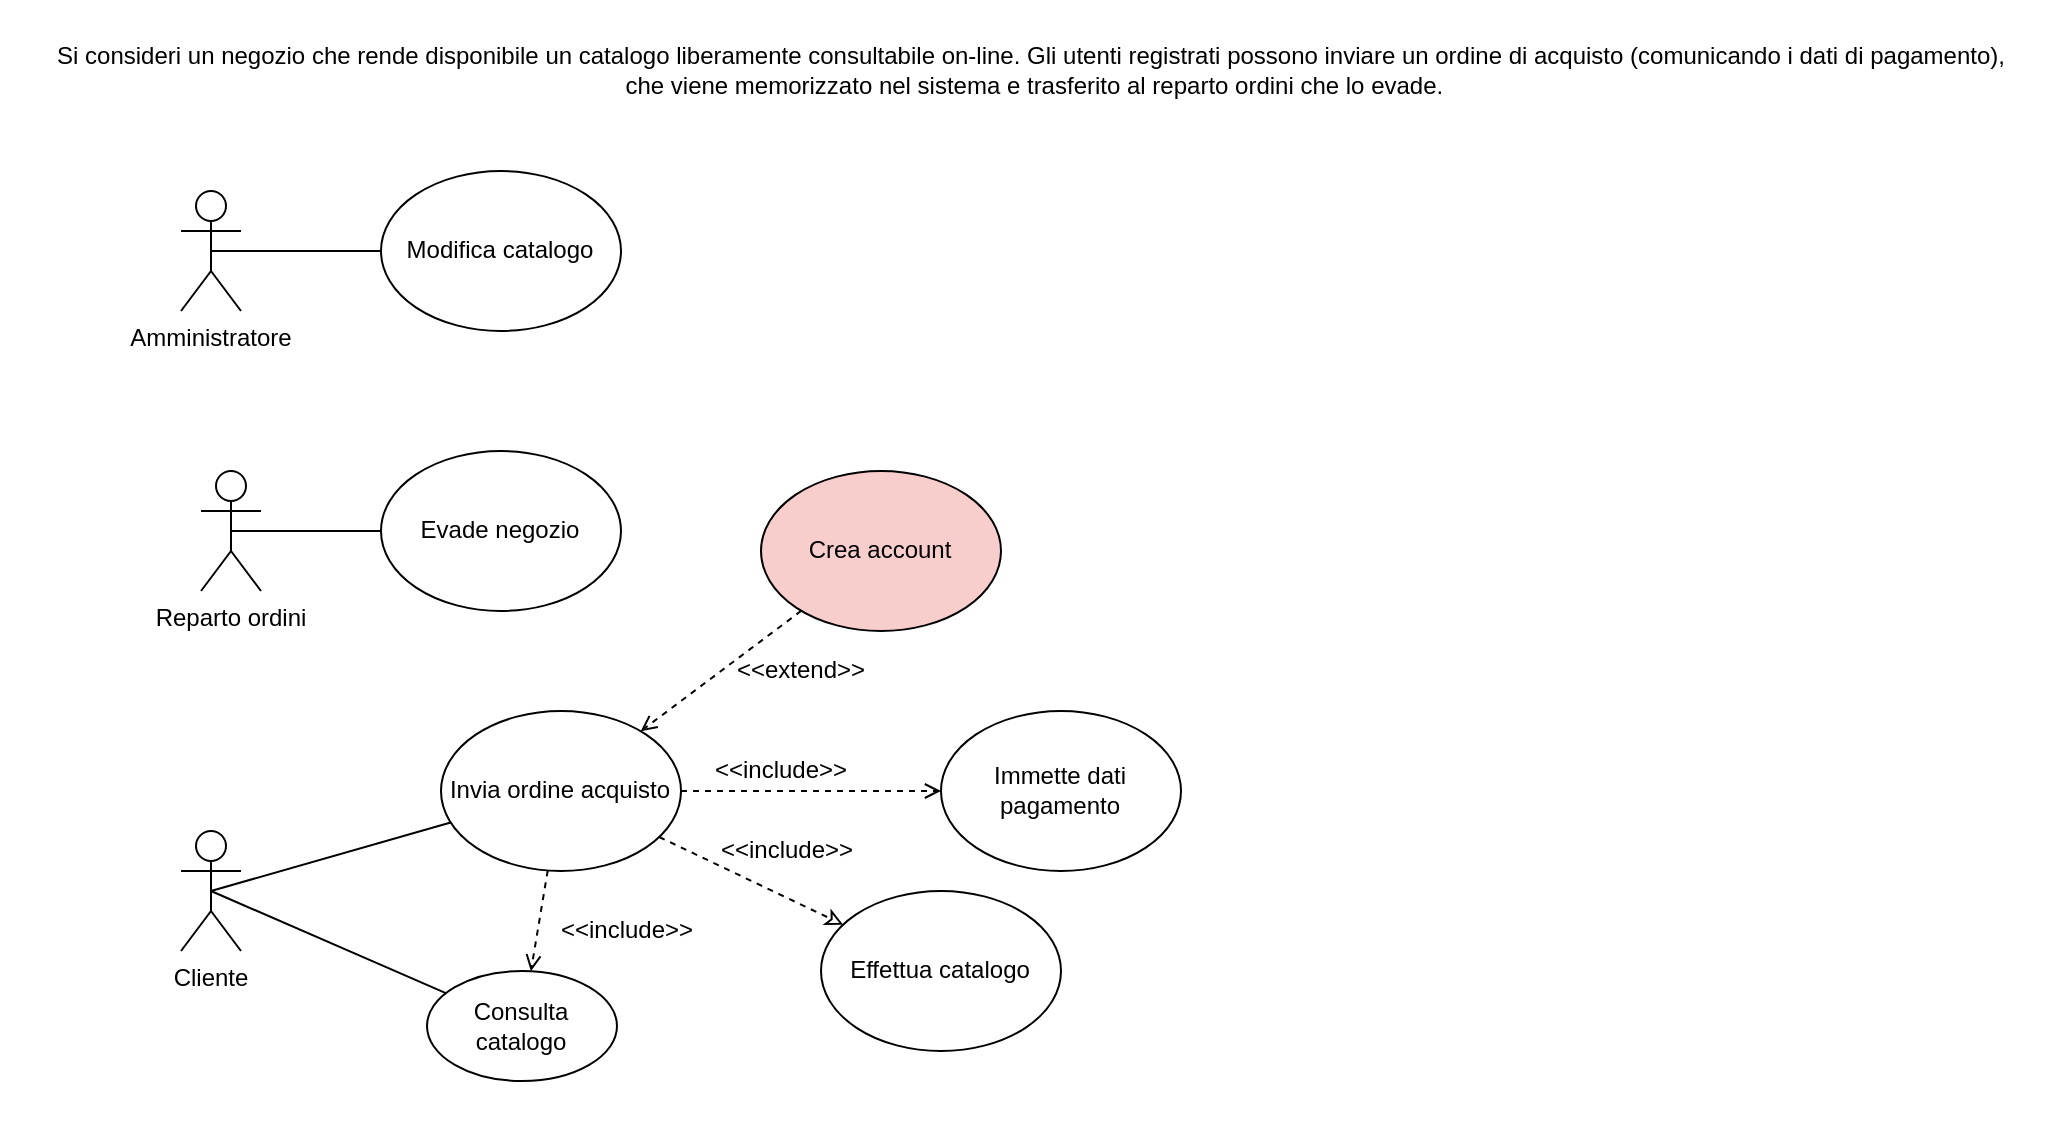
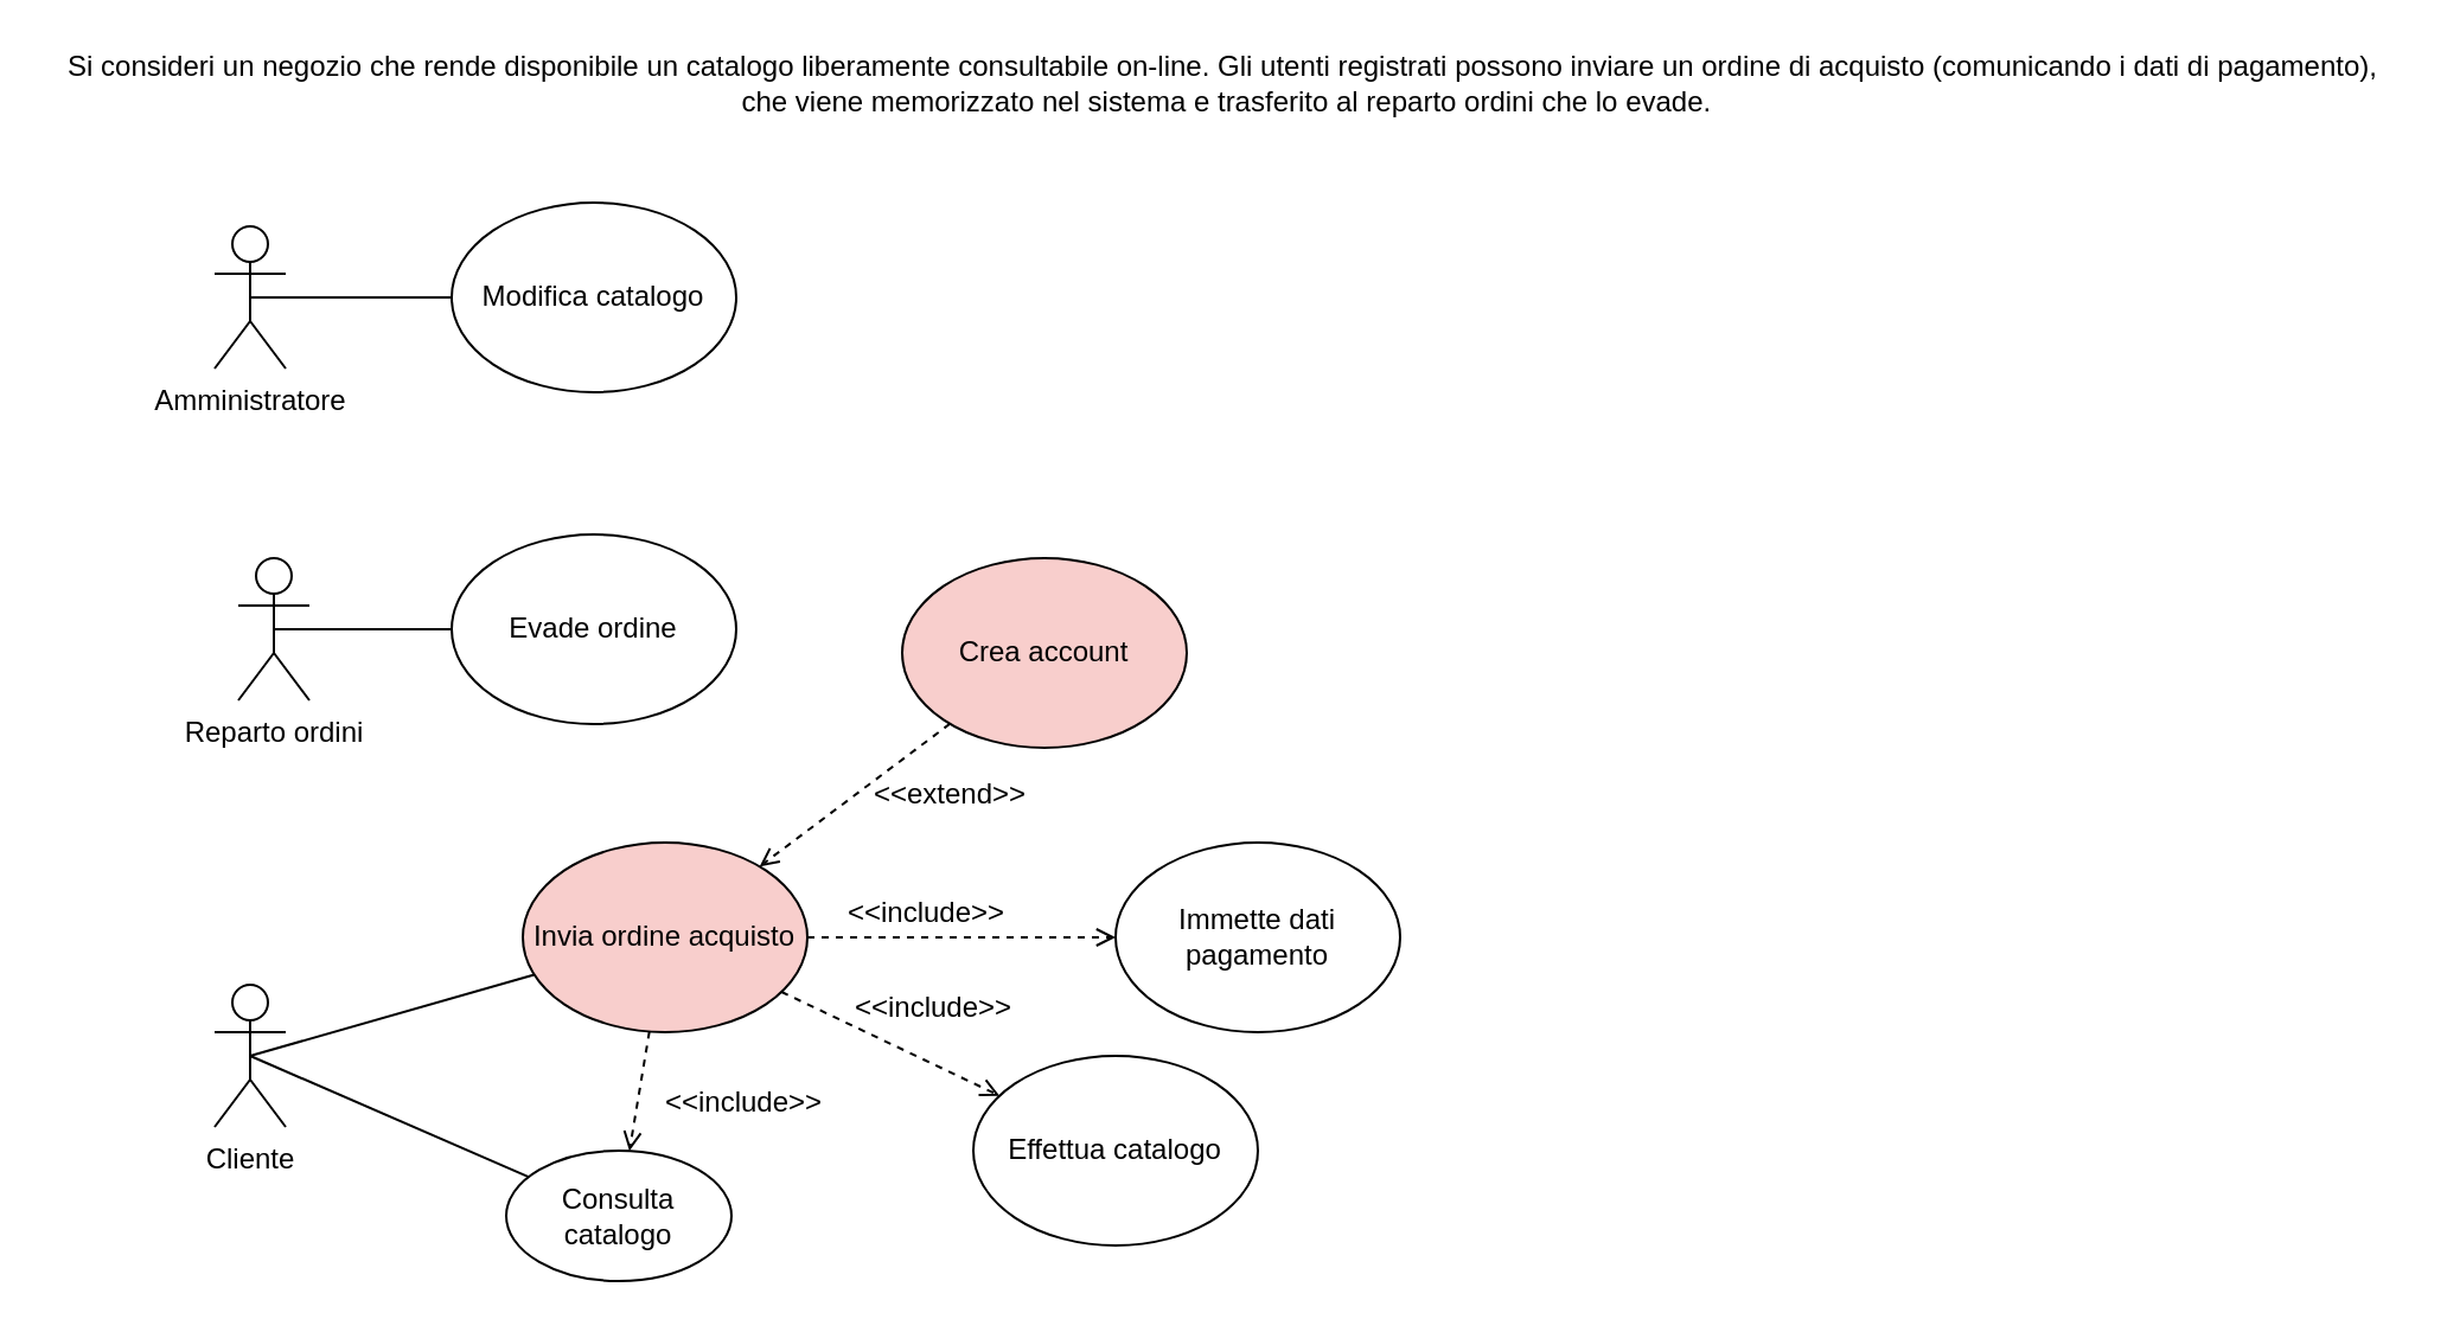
  <mxCell id="0" />
  <mxCell id="1" parent="0" />
  <mxCell id="2" value="&lt;font style=&quot;font-size: 12px&quot;&gt;&lt;span style=&quot;left: 110.996px ; top: 277.971px ; font-family: sans-serif ; transform: scalex(1.001)&quot; dir=&quot;ltr&quot;&gt;Si consideri un negozio che rende disponibile un catalogo&amp;nbsp;&lt;/span&gt;&lt;span style=&quot;left: 110.996px ; top: 323.755px ; font-family: sans-serif ; transform: scalex(1.001)&quot; dir=&quot;ltr&quot;&gt;liberamente consultabile on-line. Gli utenti registrati&amp;nbsp;&lt;/span&gt;&lt;span style=&quot;left: 110.996px ; top: 369.539px ; font-family: sans-serif ; transform: scalex(0.997)&quot; dir=&quot;ltr&quot;&gt;possono inviare un ordine di acquisto (comunicando i dati di&amp;nbsp;&lt;/span&gt;&lt;span style=&quot;left: 110.996px ; top: 415.32px ; font-family: sans-serif ; transform: scalex(0.997)&quot; dir=&quot;ltr&quot;&gt;pagamento),&lt;br&gt;&amp;nbsp;che viene memorizzato nel sistema e trasferito&amp;nbsp;&lt;/span&gt;&lt;span style=&quot;left: 110.996px ; top: 461.104px ; font-family: sans-serif ; transform: scalex(0.998)&quot; dir=&quot;ltr&quot;&gt;al reparto ordini che lo evade.&lt;/span&gt;&lt;/font&gt;" style="text;html=1;align=center;verticalAlign=middle;resizable=0;points=[];autosize=1;strokeColor=none;fillColor=none;" vertex="1" parent="1"><mxGeometry x="20" y="20" width="990" height="30" as="geometry" /></mxCell>
  <mxCell id="3" value="Reparto ordini" style="shape=umlActor;verticalLabelPosition=bottom;verticalAlign=top;html=1;outlineConnect=0;" vertex="1" parent="1"><mxGeometry x="100" y="235" width="30" height="60" as="geometry" /></mxCell>
  <mxCell id="4" value="Amministratore" style="shape=umlActor;verticalLabelPosition=bottom;verticalAlign=top;html=1;outlineConnect=0;" vertex="1" parent="1"><mxGeometry x="90" y="95" width="30" height="60" as="geometry" /></mxCell>
  <mxCell id="5" value="Cliente" style="shape=umlActor;verticalLabelPosition=bottom;verticalAlign=top;html=1;outlineConnect=0;" vertex="1" parent="1"><mxGeometry x="90" y="415" width="30" height="60" as="geometry" /></mxCell>
  <mxCell id="6" value="Consulta catalogo" style="ellipse;whiteSpace=wrap;html=1;" vertex="1" parent="1"><mxGeometry x="213" y="485" width="95" height="55" as="geometry" /></mxCell>
- <mxCell id="7" value="Invia ordine acquisto" style="ellipse;whiteSpace=wrap;html=1;" vertex="1" parent="1"><mxGeometry x="220" y="355" width="120" height="80" as="geometry" /></mxCell>
- <mxCell id="8" value="Evade negozio" style="ellipse;whiteSpace=wrap;html=1;" vertex="1" parent="1"><mxGeometry x="190" y="225" width="120" height="80" as="geometry" /></mxCell>
+ <mxCell id="7" value="Invia ordine acquisto" style="ellipse;whiteSpace=wrap;html=1;fillColor=#f8cecc;" vertex="1" parent="1"><mxGeometry x="220" y="355" width="120" height="80" as="geometry" /></mxCell>
+ <mxCell id="8" value="Evade ordine" style="ellipse;whiteSpace=wrap;html=1;" vertex="1" parent="1"><mxGeometry x="190" y="225" width="120" height="80" as="geometry" /></mxCell>
  <mxCell id="9" value="Modifica catalogo" style="ellipse;whiteSpace=wrap;html=1;" vertex="1" parent="1"><mxGeometry x="190" y="85" width="120" height="80" as="geometry" /></mxCell>
  <mxCell id="10" value="" style="endArrow=none;html=1;exitX=0.5;exitY=0.5;exitDx=0;exitDy=0;exitPerimeter=0;" edge="1" parent="1" source="4" target="9"><mxGeometry width="50" height="50" relative="1" as="geometry"><mxPoint x="360" y="435" as="sourcePoint" /><mxPoint x="410" y="385" as="targetPoint" /></mxGeometry></mxCell>
  <mxCell id="11" value="" style="endArrow=none;html=1;entryX=0.5;entryY=0.5;entryDx=0;entryDy=0;entryPerimeter=0;" edge="1" parent="1" source="6" target="5"><mxGeometry width="50" height="50" relative="1" as="geometry"><mxPoint x="360" y="505" as="sourcePoint" /><mxPoint x="110" y="455" as="targetPoint" /></mxGeometry></mxCell>
  <mxCell id="12" value="" style="endArrow=none;html=1;exitX=0.5;exitY=0.5;exitDx=0;exitDy=0;exitPerimeter=0;" edge="1" parent="1" source="5" target="7"><mxGeometry width="50" height="50" relative="1" as="geometry"><mxPoint x="370" y="515" as="sourcePoint" /><mxPoint x="420" y="465" as="targetPoint" /></mxGeometry></mxCell>
  <mxCell id="13" value="" style="html=1;verticalAlign=bottom;labelBackgroundColor=none;endArrow=open;endFill=0;dashed=1;" edge="1" parent="1" source="7" target="6"><mxGeometry width="160" relative="1" as="geometry"><mxPoint x="310" y="475" as="sourcePoint" /><mxPoint x="470" y="475" as="targetPoint" /></mxGeometry></mxCell>
  <mxCell id="14" value="&amp;lt;&amp;lt;include&amp;gt;&amp;gt;" style="text;html=1;align=center;verticalAlign=middle;resizable=0;points=[];autosize=1;strokeColor=none;fillColor=none;" vertex="1" parent="1"><mxGeometry x="273" y="455" width="80" height="20" as="geometry" /></mxCell>
  <mxCell id="15" value="Effettua catalogo" style="ellipse;whiteSpace=wrap;html=1;" vertex="1" parent="1"><mxGeometry x="410" y="445" width="120" height="80" as="geometry" /></mxCell>
- <mxCell id="16" value="" style="html=1;verticalAlign=bottom;labelBackgroundColor=none;endArrow=classic;endFill=0;dashed=1;" edge="1" parent="1" source="7" target="15"><mxGeometry width="160" relative="1" as="geometry"><mxPoint x="320" y="485" as="sourcePoint" /><mxPoint x="480" y="485" as="targetPoint" /></mxGeometry></mxCell>
+ <mxCell id="16" value="" style="html=1;verticalAlign=bottom;labelBackgroundColor=none;endArrow=open;endFill=0;dashed=1;" edge="1" parent="1" source="7" target="15"><mxGeometry width="160" relative="1" as="geometry"><mxPoint x="320" y="485" as="sourcePoint" /><mxPoint x="480" y="485" as="targetPoint" /></mxGeometry></mxCell>
  <mxCell id="17" value="&amp;lt;&amp;lt;include&amp;gt;&amp;gt;" style="text;html=1;align=center;verticalAlign=middle;resizable=0;points=[];autosize=1;strokeColor=none;fillColor=none;" vertex="1" parent="1"><mxGeometry x="353" y="415" width="80" height="20" as="geometry" /></mxCell>
  <mxCell id="18" value="" style="endArrow=none;html=1;exitX=0.5;exitY=0.5;exitDx=0;exitDy=0;exitPerimeter=0;" edge="1" parent="1" source="3" target="8"><mxGeometry width="50" height="50" relative="1" as="geometry"><mxPoint x="105" y="255" as="sourcePoint" /><mxPoint x="190" y="255" as="targetPoint" /></mxGeometry></mxCell>
  <mxCell id="19" value="Immette dati pagamento" style="ellipse;whiteSpace=wrap;html=1;" vertex="1" parent="1"><mxGeometry x="470" y="355" width="120" height="80" as="geometry" /></mxCell>
  <mxCell id="20" value="" style="html=1;verticalAlign=bottom;labelBackgroundColor=none;endArrow=open;endFill=0;dashed=1;" edge="1" parent="1" source="7" target="19"><mxGeometry width="160" relative="1" as="geometry"><mxPoint x="530" y="295" as="sourcePoint" /><mxPoint x="460" y="385" as="targetPoint" /></mxGeometry></mxCell>
  <mxCell id="21" value="Crea account&lt;br&gt;" style="ellipse;whiteSpace=wrap;html=1;fillColor=#f8cecc;" vertex="1" parent="1"><mxGeometry x="380" y="235" width="120" height="80" as="geometry" /></mxCell>
  <mxCell id="22" value="" style="html=1;verticalAlign=bottom;labelBackgroundColor=none;endArrow=open;endFill=0;dashed=1;" edge="1" parent="1" source="21" target="7"><mxGeometry width="160" relative="1" as="geometry"><mxPoint x="590" y="285" as="sourcePoint" /><mxPoint x="720" y="285" as="targetPoint" /></mxGeometry></mxCell>
  <mxCell id="23" value="&amp;lt;&amp;lt;extend&amp;gt;&amp;gt;" style="text;html=1;align=center;verticalAlign=middle;resizable=0;points=[];autosize=1;strokeColor=none;fillColor=none;" vertex="1" parent="1"><mxGeometry x="360" y="325" width="80" height="20" as="geometry" /></mxCell>
  <mxCell id="24" value="&amp;lt;&amp;lt;include&amp;gt;&amp;gt;" style="text;html=1;align=center;verticalAlign=middle;resizable=0;points=[];autosize=1;strokeColor=none;fillColor=none;" vertex="1" parent="1"><mxGeometry x="350" y="375" width="80" height="20" as="geometry" /></mxCell>
